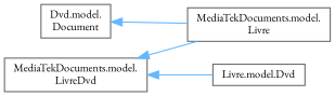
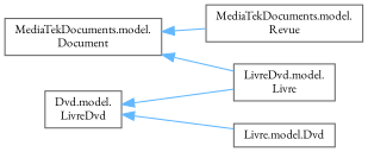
  digraph {
    fontname="EB Garamond"
    rankdir=LR
    node [color=grey40 fillcolor=white fontname="EB Garamond" fontsize=10 shape=box style=filled]
    edge [color=steelblue1 dir=back fontname="EB Garamond" fontsize=10 labelfontname=Helvetica labelfontsize=10 style=solid]
-   n1 [height=0.2 label="Dvd.model.\lDocument" width=0.4]
-   n3 [height=0.2 label="MediaTekDocuments.model.\lLivre" width=0.4]
-   n4 [height=0.2 label="MediaTekDocuments.model.\lLivreDvd" width=0.4]
+   n1 [height=0.2 label="MediaTekDocuments.model.\lDocument" width=0.4]
+   n2 [height=0.2 label="MediaTekDocuments.model.\lRevue" width=0.4]
+   n3 [height=0.2 label="LivreDvd.model.\lLivre" width=0.4]
+   n4 [height=0.2 label="Dvd.model.\lLivreDvd" width=0.4]
    n5 [height=0.2 label="Livre.model.Dvd" width=0.4]
+   n1 -> n2
    n1 -> n3
    n4 -> n3
    n4 -> n5
  }
